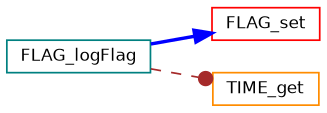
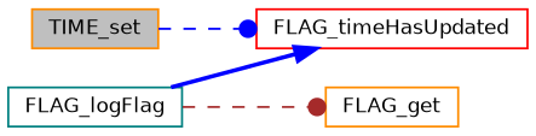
  digraph {
    rankdir=LR
    node [color=darkorange fillcolor=white fontname=Helvetica fontsize=10 shape=record style=filled]
    edge [arrowhead=dot color=blue fontname=Helvetica fontsize=10 labelfontname=Helvetica labelfontsize=10 style=dashed]
-   n2 [color=red height=0.2 label=FLAG_set width=0.4]
+   n1 [fillcolor=grey75 fontcolor=black height=0.2 label=TIME_set width=0.4]
+   n2 [color=red height=0.2 label=FLAG_timeHasUpdated width=0.4]
    n3 [color=teal height=0.2 label=FLAG_logFlag width=0.4]
-   n4 [height=0.2 label=TIME_get width=0.4]
+   n4 [height=0.2 label=FLAG_get width=0.4]
+   n1 -> n2
    n3 -> n2 [arrowhead=normal style=bold]
    n3 -> n4 [color=brown]
  }
